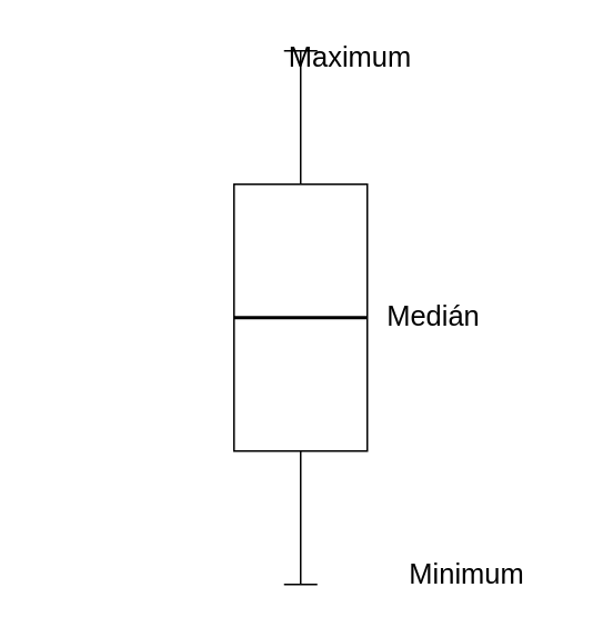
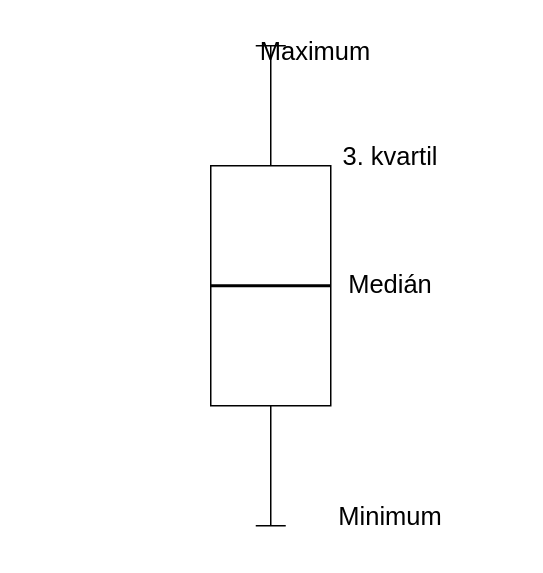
  <mxCell id="0" />
  <mxCell id="1" parent="0" />
  <mxCell id="2" value="" style="shape=crossbar;whiteSpace=wrap;html=1;rounded=1;rotation=90;" parent="1" vertex="1"><mxGeometry x="20" y="180" width="320" height="20" as="geometry" /></mxCell>
  <mxCell id="3" value="" style="rounded=0;whiteSpace=wrap;html=1;" parent="1" vertex="1"><mxGeometry x="140" y="110" width="80" height="160" as="geometry" /></mxCell>
  <mxCell id="4" value="" style="line;strokeWidth=2;html=1;" parent="1" vertex="1"><mxGeometry x="140" y="185" width="80" height="10" as="geometry" /></mxCell>
  <mxCell id="5" value="&lt;div style=&quot;font-size: 17px;&quot;&gt;Maximum&lt;/div&gt;" style="text;html=1;strokeColor=none;fillColor=none;align=center;verticalAlign=middle;whiteSpace=wrap;rounded=0;fontSize=17;" parent="1" vertex="1"><mxGeometry x="180" y="20" width="60" height="30" as="geometry" /></mxCell>
+ <mxCell id="6" value="&lt;div style=&quot;font-size: 17px;&quot;&gt;3. kvartil&lt;/div&gt;&lt;div style=&quot;font-size: 17px;&quot;&gt;&lt;br style=&quot;font-size: 17px;&quot;&gt;&lt;/div&gt;" style="text;html=1;strokeColor=none;fillColor=none;align=center;verticalAlign=middle;whiteSpace=wrap;rounded=0;fontSize=17;" parent="1" vertex="1"><mxGeometry x="225" y="100" width="70" height="30" as="geometry" /></mxCell>
  <mxCell id="7" value="&lt;div style=&quot;font-size: 17px;&quot;&gt;Medián&lt;/div&gt;" style="text;html=1;strokeColor=none;fillColor=none;align=center;verticalAlign=middle;whiteSpace=wrap;rounded=0;fontSize=17;" parent="1" vertex="1"><mxGeometry x="230" y="175" width="60" height="30" as="geometry" /></mxCell>
- <mxCell id="8" value="&lt;div style=&quot;font-size: 17px;&quot;&gt;Minimum&lt;/div&gt;" style="text;html=1;strokeColor=none;fillColor=none;align=center;verticalAlign=middle;whiteSpace=wrap;rounded=0;fontSize=17;" parent="1" vertex="1"><mxGeometry x="250" y="330" width="60" height="30" as="geometry" /></mxCell>
+ <mxCell id="8" value="&lt;div style=&quot;font-size: 17px;&quot;&gt;Minimum&lt;/div&gt;" style="text;html=1;strokeColor=none;fillColor=none;align=center;verticalAlign=middle;whiteSpace=wrap;rounded=0;fontSize=17;" parent="1" vertex="1"><mxGeometry x="230" y="330" width="60" height="30" as="geometry" /></mxCell>
